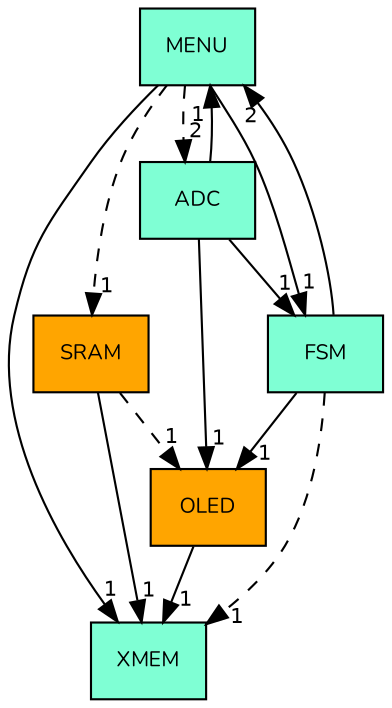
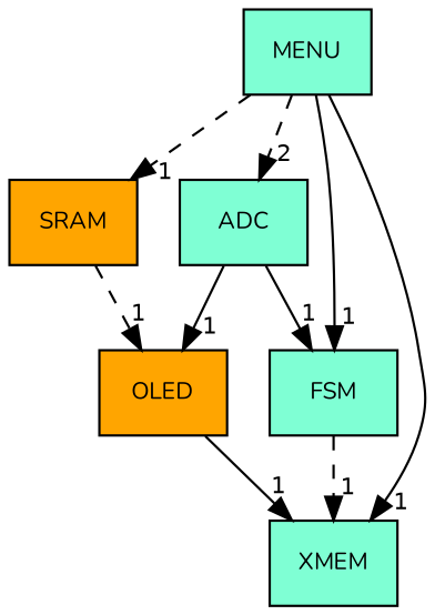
  digraph {
    compound=true
    fontname=Nunito
    node [fillcolor=aquamarine fontname=Nunito fontsize=10 shape=box style=filled]
    edge [fontname=Nunito headlabel=1 labeldistance=1.5 labelfontname=Helvetica labelfontsize=10 style=solid]
    n1 [label=MENU pencolor=black]
    n2 [label=ADC]
    n3 [label=XMEM]
    n4 [fillcolor=orange label=SRAM]
    n5 [label=FSM]
    n6 [fillcolor=orange label=OLED]
    n1 -> n2 [headlabel=2 style=dashed]
    n1 -> n3
    n1 -> n4 [style=dashed]
    n1 -> n5
-   n2 -> n1
    n2 -> n5
    n2 -> n6
-   n4 -> n3
    n4 -> n6 [style=dashed]
-   n5 -> n1 [headlabel=2]
    n5 -> n3 [style=dashed]
-   n5 -> n6
    n6 -> n3
  }
